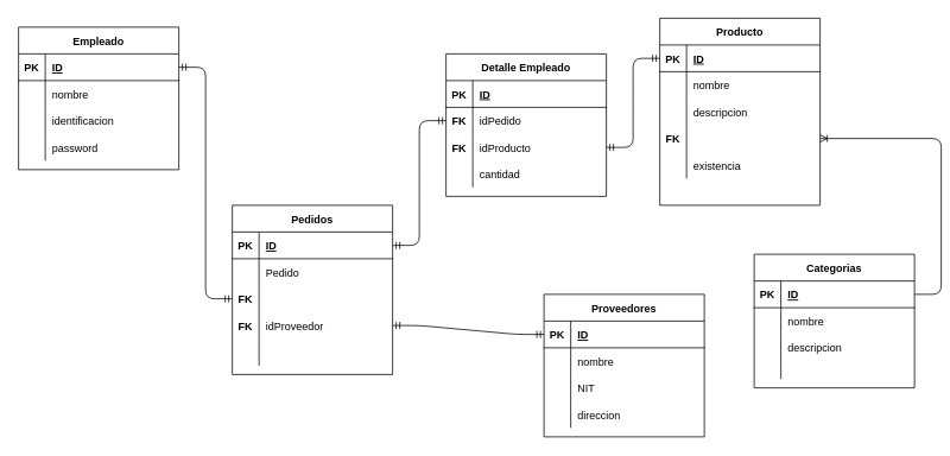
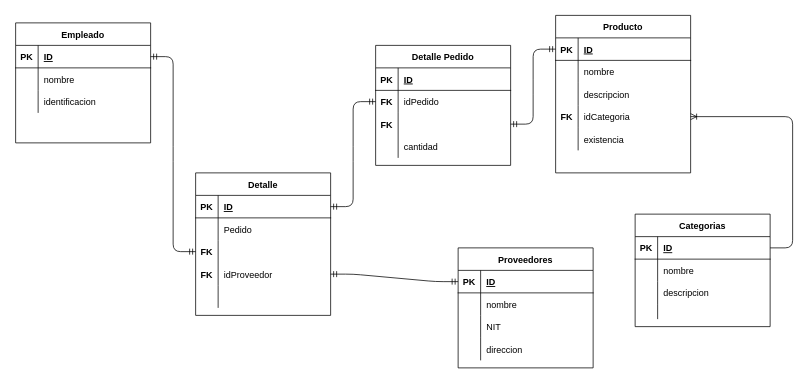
  <mxCell id="0" />
  <mxCell id="1" parent="0" />
  <mxCell id="2" value="Empleado" style="shape=table;startSize=30;container=1;collapsible=1;childLayout=tableLayout;fixedRows=1;rowLines=0;fontStyle=1;align=center;resizeLast=1;" parent="1" vertex="1"><mxGeometry x="20" y="30" width="180" height="160" as="geometry" /></mxCell>
  <mxCell id="3" value="" style="shape=partialRectangle;collapsible=0;dropTarget=0;pointerEvents=0;fillColor=none;top=0;left=0;bottom=1;right=0;points=[[0,0.5],[1,0.5]];portConstraint=eastwest;" parent="2" vertex="1"><mxGeometry y="30" width="180" height="30" as="geometry" /></mxCell>
  <mxCell id="4" value="PK" style="shape=partialRectangle;connectable=0;fillColor=none;top=0;left=0;bottom=0;right=0;fontStyle=1;overflow=hidden;" parent="3" vertex="1"><mxGeometry width="30" height="30" as="geometry" /></mxCell>
  <mxCell id="5" value="ID" style="shape=partialRectangle;connectable=0;fillColor=none;top=0;left=0;bottom=0;right=0;align=left;spacingLeft=6;fontStyle=5;overflow=hidden;" parent="3" vertex="1"><mxGeometry x="30" width="150" height="30" as="geometry" /></mxCell>
  <mxCell id="6" value="" style="shape=partialRectangle;collapsible=0;dropTarget=0;pointerEvents=0;fillColor=none;top=0;left=0;bottom=0;right=0;points=[[0,0.5],[1,0.5]];portConstraint=eastwest;" parent="2" vertex="1"><mxGeometry y="60" width="180" height="30" as="geometry" /></mxCell>
  <mxCell id="7" value="" style="shape=partialRectangle;connectable=0;fillColor=none;top=0;left=0;bottom=0;right=0;editable=1;overflow=hidden;" parent="6" vertex="1"><mxGeometry width="30" height="30" as="geometry" /></mxCell>
  <mxCell id="8" value="nombre" style="shape=partialRectangle;connectable=0;fillColor=none;top=0;left=0;bottom=0;right=0;align=left;spacingLeft=6;overflow=hidden;" parent="6" vertex="1"><mxGeometry x="30" width="150" height="30" as="geometry" /></mxCell>
  <mxCell id="9" value="" style="shape=partialRectangle;collapsible=0;dropTarget=0;pointerEvents=0;fillColor=none;top=0;left=0;bottom=0;right=0;points=[[0,0.5],[1,0.5]];portConstraint=eastwest;" parent="2" vertex="1"><mxGeometry y="90" width="180" height="30" as="geometry" /></mxCell>
  <mxCell id="10" value="" style="shape=partialRectangle;connectable=0;fillColor=none;top=0;left=0;bottom=0;right=0;editable=1;overflow=hidden;" parent="9" vertex="1"><mxGeometry width="30" height="30" as="geometry" /></mxCell>
  <mxCell id="11" value="identificacion" style="shape=partialRectangle;connectable=0;fillColor=none;top=0;left=0;bottom=0;right=0;align=left;spacingLeft=6;overflow=hidden;" parent="9" vertex="1"><mxGeometry x="30" width="150" height="30" as="geometry" /></mxCell>
  <mxCell id="12" value="" style="shape=partialRectangle;collapsible=0;dropTarget=0;pointerEvents=0;fillColor=none;top=0;left=0;bottom=0;right=0;points=[[0,0.5],[1,0.5]];portConstraint=eastwest;" parent="2" vertex="1"><mxGeometry y="120" width="180" height="30" as="geometry" /></mxCell>
  <mxCell id="13" value="" style="shape=partialRectangle;connectable=0;fillColor=none;top=0;left=0;bottom=0;right=0;editable=1;overflow=hidden;" parent="12" vertex="1"><mxGeometry width="30" height="30" as="geometry" /></mxCell>
- <mxCell id="14" value="password" style="shape=partialRectangle;connectable=0;fillColor=none;top=0;left=0;bottom=0;right=0;align=left;spacingLeft=6;overflow=hidden;" parent="12" vertex="1"><mxGeometry x="30" width="150" height="30" as="geometry" /></mxCell>
  <mxCell id="15" value="Producto" style="shape=table;startSize=30;container=1;collapsible=1;childLayout=tableLayout;fixedRows=1;rowLines=0;fontStyle=1;align=center;resizeLast=1;" parent="1" vertex="1"><mxGeometry x="740" y="20" width="180" height="210" as="geometry" /></mxCell>
  <mxCell id="16" value="" style="shape=partialRectangle;collapsible=0;dropTarget=0;pointerEvents=0;fillColor=none;top=0;left=0;bottom=1;right=0;points=[[0,0.5],[1,0.5]];portConstraint=eastwest;" parent="15" vertex="1"><mxGeometry y="30" width="180" height="30" as="geometry" /></mxCell>
  <mxCell id="17" value="PK" style="shape=partialRectangle;connectable=0;fillColor=none;top=0;left=0;bottom=0;right=0;fontStyle=1;overflow=hidden;" parent="16" vertex="1"><mxGeometry width="30" height="30" as="geometry" /></mxCell>
  <mxCell id="18" value="ID" style="shape=partialRectangle;connectable=0;fillColor=none;top=0;left=0;bottom=0;right=0;align=left;spacingLeft=6;fontStyle=5;overflow=hidden;" parent="16" vertex="1"><mxGeometry x="30" width="150" height="30" as="geometry" /></mxCell>
  <mxCell id="19" value="" style="shape=partialRectangle;collapsible=0;dropTarget=0;pointerEvents=0;fillColor=none;top=0;left=0;bottom=0;right=0;points=[[0,0.5],[1,0.5]];portConstraint=eastwest;" parent="15" vertex="1"><mxGeometry y="60" width="180" height="30" as="geometry" /></mxCell>
  <mxCell id="20" value="" style="shape=partialRectangle;connectable=0;fillColor=none;top=0;left=0;bottom=0;right=0;editable=1;overflow=hidden;" parent="19" vertex="1"><mxGeometry width="30" height="30" as="geometry" /></mxCell>
  <mxCell id="21" value="nombre" style="shape=partialRectangle;connectable=0;fillColor=none;top=0;left=0;bottom=0;right=0;align=left;spacingLeft=6;overflow=hidden;" parent="19" vertex="1"><mxGeometry x="30" width="150" height="30" as="geometry" /></mxCell>
  <mxCell id="22" value="" style="shape=partialRectangle;collapsible=0;dropTarget=0;pointerEvents=0;fillColor=none;top=0;left=0;bottom=0;right=0;points=[[0,0.5],[1,0.5]];portConstraint=eastwest;" parent="15" vertex="1"><mxGeometry y="90" width="180" height="30" as="geometry" /></mxCell>
  <mxCell id="23" value="" style="shape=partialRectangle;connectable=0;fillColor=none;top=0;left=0;bottom=0;right=0;editable=1;overflow=hidden;" parent="22" vertex="1"><mxGeometry width="30" height="30" as="geometry" /></mxCell>
  <mxCell id="24" value="descripcion" style="shape=partialRectangle;connectable=0;fillColor=none;top=0;left=0;bottom=0;right=0;align=left;spacingLeft=6;overflow=hidden;" parent="22" vertex="1"><mxGeometry x="30" width="150" height="30" as="geometry" /></mxCell>
  <mxCell id="25" value="" style="shape=partialRectangle;collapsible=0;dropTarget=0;pointerEvents=0;fillColor=none;top=0;left=0;bottom=0;right=0;points=[[0,0.5],[1,0.5]];portConstraint=eastwest;" parent="15" vertex="1"><mxGeometry y="120" width="180" height="30" as="geometry" /></mxCell>
  <mxCell id="26" value="FK" style="shape=partialRectangle;connectable=0;fillColor=none;top=0;left=0;bottom=0;right=0;editable=1;overflow=hidden;fontStyle=1" parent="25" vertex="1"><mxGeometry width="30" height="30" as="geometry" /></mxCell>
+ <mxCell id="27" value="idCategoria" style="shape=partialRectangle;connectable=0;fillColor=none;top=0;left=0;bottom=0;right=0;align=left;spacingLeft=6;overflow=hidden;" parent="25" vertex="1"><mxGeometry x="30" width="150" height="30" as="geometry" /></mxCell>
  <mxCell id="28" value="" style="shape=partialRectangle;collapsible=0;dropTarget=0;pointerEvents=0;fillColor=none;top=0;left=0;bottom=0;right=0;points=[[0,0.5],[1,0.5]];portConstraint=eastwest;" parent="15" vertex="1"><mxGeometry y="150" width="180" height="30" as="geometry" /></mxCell>
  <mxCell id="29" value="" style="shape=partialRectangle;connectable=0;fillColor=none;top=0;left=0;bottom=0;right=0;editable=1;overflow=hidden;" parent="28" vertex="1"><mxGeometry width="30" height="30" as="geometry" /></mxCell>
  <mxCell id="30" value="existencia" style="shape=partialRectangle;connectable=0;fillColor=none;top=0;left=0;bottom=0;right=0;align=left;spacingLeft=6;overflow=hidden;" parent="28" vertex="1"><mxGeometry x="30" width="150" height="30" as="geometry" /></mxCell>
  <mxCell id="31" value="Categorias" style="shape=table;startSize=30;container=1;collapsible=1;childLayout=tableLayout;fixedRows=1;rowLines=0;fontStyle=1;align=center;resizeLast=1;" parent="1" vertex="1"><mxGeometry x="846" y="285" width="180" height="150" as="geometry" /></mxCell>
  <mxCell id="32" value="" style="shape=partialRectangle;collapsible=0;dropTarget=0;pointerEvents=0;fillColor=none;top=0;left=0;bottom=1;right=0;points=[[0,0.5],[1,0.5]];portConstraint=eastwest;" parent="31" vertex="1"><mxGeometry y="30" width="180" height="30" as="geometry" /></mxCell>
  <mxCell id="33" value="PK" style="shape=partialRectangle;connectable=0;fillColor=none;top=0;left=0;bottom=0;right=0;fontStyle=1;overflow=hidden;" parent="32" vertex="1"><mxGeometry width="30" height="30" as="geometry" /></mxCell>
  <mxCell id="34" value="ID" style="shape=partialRectangle;connectable=0;fillColor=none;top=0;left=0;bottom=0;right=0;align=left;spacingLeft=6;fontStyle=5;overflow=hidden;" parent="32" vertex="1"><mxGeometry x="30" width="150" height="30" as="geometry" /></mxCell>
  <mxCell id="35" value="" style="shape=partialRectangle;collapsible=0;dropTarget=0;pointerEvents=0;fillColor=none;top=0;left=0;bottom=0;right=0;points=[[0,0.5],[1,0.5]];portConstraint=eastwest;" parent="31" vertex="1"><mxGeometry y="60" width="180" height="30" as="geometry" /></mxCell>
  <mxCell id="36" value="" style="shape=partialRectangle;connectable=0;fillColor=none;top=0;left=0;bottom=0;right=0;editable=1;overflow=hidden;" parent="35" vertex="1"><mxGeometry width="30" height="30" as="geometry" /></mxCell>
  <mxCell id="37" value="nombre" style="shape=partialRectangle;connectable=0;fillColor=none;top=0;left=0;bottom=0;right=0;align=left;spacingLeft=6;overflow=hidden;" parent="35" vertex="1"><mxGeometry x="30" width="150" height="30" as="geometry" /></mxCell>
  <mxCell id="38" value="" style="shape=partialRectangle;collapsible=0;dropTarget=0;pointerEvents=0;fillColor=none;top=0;left=0;bottom=0;right=0;points=[[0,0.5],[1,0.5]];portConstraint=eastwest;" parent="31" vertex="1"><mxGeometry y="90" width="180" height="30" as="geometry" /></mxCell>
  <mxCell id="39" value="" style="shape=partialRectangle;connectable=0;fillColor=none;top=0;left=0;bottom=0;right=0;editable=1;overflow=hidden;" parent="38" vertex="1"><mxGeometry width="30" height="30" as="geometry" /></mxCell>
  <mxCell id="40" value="descripcion" style="shape=partialRectangle;connectable=0;fillColor=none;top=0;left=0;bottom=0;right=0;align=left;spacingLeft=6;overflow=hidden;" parent="38" vertex="1"><mxGeometry x="30" width="150" height="30" as="geometry" /></mxCell>
  <mxCell id="41" value="" style="shape=partialRectangle;collapsible=0;dropTarget=0;pointerEvents=0;fillColor=none;top=0;left=0;bottom=0;right=0;points=[[0,0.5],[1,0.5]];portConstraint=eastwest;" parent="31" vertex="1"><mxGeometry y="120" width="180" height="20" as="geometry" /></mxCell>
  <mxCell id="42" value="" style="shape=partialRectangle;connectable=0;fillColor=none;top=0;left=0;bottom=0;right=0;editable=1;overflow=hidden;" parent="41" vertex="1"><mxGeometry width="30" height="20" as="geometry" /></mxCell>
  <mxCell id="43" value="" style="shape=partialRectangle;connectable=0;fillColor=none;top=0;left=0;bottom=0;right=0;align=left;spacingLeft=6;overflow=hidden;" parent="41" vertex="1"><mxGeometry x="30" width="150" height="20" as="geometry" /></mxCell>
  <mxCell id="44" value="" style="edgeStyle=entityRelationEdgeStyle;fontSize=12;html=1;endArrow=ERoneToMany;" parent="1" source="32" target="25" edge="1"><mxGeometry width="100" height="100" relative="1" as="geometry"><mxPoint x="696" y="405" as="sourcePoint" /><mxPoint x="796" y="305" as="targetPoint" /></mxGeometry></mxCell>
- <mxCell id="45" value="Pedidos" style="shape=table;startSize=30;container=1;collapsible=1;childLayout=tableLayout;fixedRows=1;rowLines=0;fontStyle=1;align=center;resizeLast=1;" parent="1" vertex="1"><mxGeometry x="260" y="230" width="180" height="190" as="geometry" /></mxCell>
+ <mxCell id="45" value="Detalle" style="shape=table;startSize=30;container=1;collapsible=1;childLayout=tableLayout;fixedRows=1;rowLines=0;fontStyle=1;align=center;resizeLast=1;" parent="1" vertex="1"><mxGeometry x="260" y="230" width="180" height="190" as="geometry" /></mxCell>
  <mxCell id="46" value="" style="shape=partialRectangle;collapsible=0;dropTarget=0;pointerEvents=0;fillColor=none;top=0;left=0;bottom=1;right=0;points=[[0,0.5],[1,0.5]];portConstraint=eastwest;" parent="45" vertex="1"><mxGeometry y="30" width="180" height="30" as="geometry" /></mxCell>
  <mxCell id="47" value="PK" style="shape=partialRectangle;connectable=0;fillColor=none;top=0;left=0;bottom=0;right=0;fontStyle=1;overflow=hidden;" parent="46" vertex="1"><mxGeometry width="30" height="30" as="geometry" /></mxCell>
  <mxCell id="48" value="ID" style="shape=partialRectangle;connectable=0;fillColor=none;top=0;left=0;bottom=0;right=0;align=left;spacingLeft=6;fontStyle=5;overflow=hidden;" parent="46" vertex="1"><mxGeometry x="30" width="150" height="30" as="geometry" /></mxCell>
  <mxCell id="49" value="" style="shape=partialRectangle;collapsible=0;dropTarget=0;pointerEvents=0;fillColor=none;top=0;left=0;bottom=0;right=0;points=[[0,0.5],[1,0.5]];portConstraint=eastwest;" parent="45" vertex="1"><mxGeometry y="60" width="180" height="30" as="geometry" /></mxCell>
  <mxCell id="50" value="" style="shape=partialRectangle;connectable=0;fillColor=none;top=0;left=0;bottom=0;right=0;editable=1;overflow=hidden;" parent="49" vertex="1"><mxGeometry width="30" height="30" as="geometry" /></mxCell>
  <mxCell id="51" value="Pedido" style="shape=partialRectangle;connectable=0;fillColor=none;top=0;left=0;bottom=0;right=0;align=left;spacingLeft=6;overflow=hidden;" parent="49" vertex="1"><mxGeometry x="30" width="150" height="30" as="geometry" /></mxCell>
  <mxCell id="52" value="" style="shape=partialRectangle;collapsible=0;dropTarget=0;pointerEvents=0;fillColor=none;top=0;left=0;bottom=0;right=0;points=[[0,0.5],[1,0.5]];portConstraint=eastwest;" parent="45" vertex="1"><mxGeometry y="90" width="180" height="30" as="geometry" /></mxCell>
  <mxCell id="53" value="FK" style="shape=partialRectangle;connectable=0;fillColor=none;top=0;left=0;bottom=0;right=0;editable=1;overflow=hidden;fontStyle=1" parent="52" vertex="1"><mxGeometry width="30" height="30" as="geometry" /></mxCell>
  <mxCell id="54" value="" style="shape=partialRectangle;collapsible=0;dropTarget=0;pointerEvents=0;fillColor=none;top=0;left=0;bottom=0;right=0;points=[[0,0.5],[1,0.5]];portConstraint=eastwest;" parent="45" vertex="1"><mxGeometry y="120" width="180" height="30" as="geometry" /></mxCell>
  <mxCell id="55" value="FK" style="shape=partialRectangle;connectable=0;fillColor=none;top=0;left=0;bottom=0;right=0;editable=1;overflow=hidden;fontStyle=1" parent="54" vertex="1"><mxGeometry width="30" height="30" as="geometry" /></mxCell>
  <mxCell id="56" value="idProveedor" style="shape=partialRectangle;connectable=0;fillColor=none;top=0;left=0;bottom=0;right=0;align=left;spacingLeft=6;overflow=hidden;" parent="54" vertex="1"><mxGeometry x="30" width="150" height="30" as="geometry" /></mxCell>
  <mxCell id="57" value="" style="shape=partialRectangle;collapsible=0;dropTarget=0;pointerEvents=0;fillColor=none;top=0;left=0;bottom=0;right=0;points=[[0,0.5],[1,0.5]];portConstraint=eastwest;" parent="45" vertex="1"><mxGeometry y="150" width="180" height="30" as="geometry" /></mxCell>
  <mxCell id="58" value="" style="shape=partialRectangle;connectable=0;fillColor=none;top=0;left=0;bottom=0;right=0;editable=1;overflow=hidden;fontStyle=1" parent="57" vertex="1"><mxGeometry width="30" height="30" as="geometry" /></mxCell>
  <mxCell id="59" value="" style="shape=partialRectangle;connectable=0;fillColor=none;top=0;left=0;bottom=0;right=0;align=left;spacingLeft=6;overflow=hidden;" parent="57" vertex="1"><mxGeometry x="30" width="150" height="30" as="geometry" /></mxCell>
  <mxCell id="60" value="Proveedores" style="shape=table;startSize=30;container=1;collapsible=1;childLayout=tableLayout;fixedRows=1;rowLines=0;fontStyle=1;align=center;resizeLast=1;" parent="1" vertex="1"><mxGeometry x="610" y="330" width="180" height="160" as="geometry" /></mxCell>
  <mxCell id="61" value="" style="shape=partialRectangle;collapsible=0;dropTarget=0;pointerEvents=0;fillColor=none;top=0;left=0;bottom=1;right=0;points=[[0,0.5],[1,0.5]];portConstraint=eastwest;" parent="60" vertex="1"><mxGeometry y="30" width="180" height="30" as="geometry" /></mxCell>
  <mxCell id="62" value="PK" style="shape=partialRectangle;connectable=0;fillColor=none;top=0;left=0;bottom=0;right=0;fontStyle=1;overflow=hidden;" parent="61" vertex="1"><mxGeometry width="30" height="30" as="geometry" /></mxCell>
  <mxCell id="63" value="ID" style="shape=partialRectangle;connectable=0;fillColor=none;top=0;left=0;bottom=0;right=0;align=left;spacingLeft=6;fontStyle=5;overflow=hidden;" parent="61" vertex="1"><mxGeometry x="30" width="150" height="30" as="geometry" /></mxCell>
  <mxCell id="64" value="" style="shape=partialRectangle;collapsible=0;dropTarget=0;pointerEvents=0;fillColor=none;top=0;left=0;bottom=0;right=0;points=[[0,0.5],[1,0.5]];portConstraint=eastwest;" parent="60" vertex="1"><mxGeometry y="60" width="180" height="30" as="geometry" /></mxCell>
  <mxCell id="65" value="" style="shape=partialRectangle;connectable=0;fillColor=none;top=0;left=0;bottom=0;right=0;editable=1;overflow=hidden;" parent="64" vertex="1"><mxGeometry width="30" height="30" as="geometry" /></mxCell>
  <mxCell id="66" value="nombre" style="shape=partialRectangle;connectable=0;fillColor=none;top=0;left=0;bottom=0;right=0;align=left;spacingLeft=6;overflow=hidden;" parent="64" vertex="1"><mxGeometry x="30" width="150" height="30" as="geometry" /></mxCell>
  <mxCell id="67" value="" style="shape=partialRectangle;collapsible=0;dropTarget=0;pointerEvents=0;fillColor=none;top=0;left=0;bottom=0;right=0;points=[[0,0.5],[1,0.5]];portConstraint=eastwest;" parent="60" vertex="1"><mxGeometry y="90" width="180" height="30" as="geometry" /></mxCell>
  <mxCell id="68" value="" style="shape=partialRectangle;connectable=0;fillColor=none;top=0;left=0;bottom=0;right=0;editable=1;overflow=hidden;" parent="67" vertex="1"><mxGeometry width="30" height="30" as="geometry" /></mxCell>
  <mxCell id="69" value="NIT" style="shape=partialRectangle;connectable=0;fillColor=none;top=0;left=0;bottom=0;right=0;align=left;spacingLeft=6;overflow=hidden;" parent="67" vertex="1"><mxGeometry x="30" width="150" height="30" as="geometry" /></mxCell>
  <mxCell id="70" value="" style="shape=partialRectangle;collapsible=0;dropTarget=0;pointerEvents=0;fillColor=none;top=0;left=0;bottom=0;right=0;points=[[0,0.5],[1,0.5]];portConstraint=eastwest;" parent="60" vertex="1"><mxGeometry y="120" width="180" height="30" as="geometry" /></mxCell>
  <mxCell id="71" value="" style="shape=partialRectangle;connectable=0;fillColor=none;top=0;left=0;bottom=0;right=0;editable=1;overflow=hidden;" parent="70" vertex="1"><mxGeometry width="30" height="30" as="geometry" /></mxCell>
  <mxCell id="72" value="direccion" style="shape=partialRectangle;connectable=0;fillColor=none;top=0;left=0;bottom=0;right=0;align=left;spacingLeft=6;overflow=hidden;" parent="70" vertex="1"><mxGeometry x="30" width="150" height="30" as="geometry" /></mxCell>
- <mxCell id="73" value="Detalle Empleado" style="shape=table;startSize=30;container=1;collapsible=1;childLayout=tableLayout;fixedRows=1;rowLines=0;fontStyle=1;align=center;resizeLast=1;" parent="1" vertex="1"><mxGeometry x="500" y="60" width="180" height="160" as="geometry" /></mxCell>
+ <mxCell id="73" value="Detalle Pedido" style="shape=table;startSize=30;container=1;collapsible=1;childLayout=tableLayout;fixedRows=1;rowLines=0;fontStyle=1;align=center;resizeLast=1;" parent="1" vertex="1"><mxGeometry x="500" y="60" width="180" height="160" as="geometry" /></mxCell>
  <mxCell id="74" value="" style="shape=partialRectangle;collapsible=0;dropTarget=0;pointerEvents=0;fillColor=none;top=0;left=0;bottom=1;right=0;points=[[0,0.5],[1,0.5]];portConstraint=eastwest;" parent="73" vertex="1"><mxGeometry y="30" width="180" height="30" as="geometry" /></mxCell>
  <mxCell id="75" value="PK" style="shape=partialRectangle;connectable=0;fillColor=none;top=0;left=0;bottom=0;right=0;fontStyle=1;overflow=hidden;" parent="74" vertex="1"><mxGeometry width="30" height="30" as="geometry" /></mxCell>
  <mxCell id="76" value="ID" style="shape=partialRectangle;connectable=0;fillColor=none;top=0;left=0;bottom=0;right=0;align=left;spacingLeft=6;fontStyle=5;overflow=hidden;" parent="74" vertex="1"><mxGeometry x="30" width="150" height="30" as="geometry" /></mxCell>
  <mxCell id="77" value="" style="shape=partialRectangle;collapsible=0;dropTarget=0;pointerEvents=0;fillColor=none;top=0;left=0;bottom=0;right=0;points=[[0,0.5],[1,0.5]];portConstraint=eastwest;" parent="73" vertex="1"><mxGeometry y="60" width="180" height="30" as="geometry" /></mxCell>
  <mxCell id="78" value="FK" style="shape=partialRectangle;connectable=0;fillColor=none;top=0;left=0;bottom=0;right=0;editable=1;overflow=hidden;fontStyle=1" parent="77" vertex="1"><mxGeometry width="30" height="30" as="geometry" /></mxCell>
  <mxCell id="79" value="idPedido" style="shape=partialRectangle;connectable=0;fillColor=none;top=0;left=0;bottom=0;right=0;align=left;spacingLeft=6;overflow=hidden;" parent="77" vertex="1"><mxGeometry x="30" width="150" height="30" as="geometry" /></mxCell>
  <mxCell id="80" value="" style="shape=partialRectangle;collapsible=0;dropTarget=0;pointerEvents=0;fillColor=none;top=0;left=0;bottom=0;right=0;points=[[0,0.5],[1,0.5]];portConstraint=eastwest;" parent="73" vertex="1"><mxGeometry y="90" width="180" height="30" as="geometry" /></mxCell>
  <mxCell id="81" value="FK" style="shape=partialRectangle;connectable=0;fillColor=none;top=0;left=0;bottom=0;right=0;editable=1;overflow=hidden;fontStyle=1" parent="80" vertex="1"><mxGeometry width="30" height="30" as="geometry" /></mxCell>
- <mxCell id="82" value="idProducto" style="shape=partialRectangle;connectable=0;fillColor=none;top=0;left=0;bottom=0;right=0;align=left;spacingLeft=6;overflow=hidden;" parent="80" vertex="1"><mxGeometry x="30" width="150" height="30" as="geometry" /></mxCell>
  <mxCell id="83" value="" style="shape=partialRectangle;collapsible=0;dropTarget=0;pointerEvents=0;fillColor=none;top=0;left=0;bottom=0;right=0;points=[[0,0.5],[1,0.5]];portConstraint=eastwest;" parent="73" vertex="1"><mxGeometry y="120" width="180" height="30" as="geometry" /></mxCell>
  <mxCell id="84" value="" style="shape=partialRectangle;connectable=0;fillColor=none;top=0;left=0;bottom=0;right=0;editable=1;overflow=hidden;" parent="83" vertex="1"><mxGeometry width="30" height="30" as="geometry" /></mxCell>
  <mxCell id="85" value="cantidad" style="shape=partialRectangle;connectable=0;fillColor=none;top=0;left=0;bottom=0;right=0;align=left;spacingLeft=6;overflow=hidden;" parent="83" vertex="1"><mxGeometry x="30" width="150" height="30" as="geometry" /></mxCell>
  <mxCell id="86" value="" style="edgeStyle=entityRelationEdgeStyle;fontSize=12;html=1;endArrow=ERmandOne;startArrow=ERmandOne;entryX=0;entryY=0.5;entryDx=0;entryDy=0;" parent="1" source="3" target="52" edge="1"><mxGeometry width="100" height="100" relative="1" as="geometry"><mxPoint x="290" y="460" as="sourcePoint" /><mxPoint x="390" y="360" as="targetPoint" /></mxGeometry></mxCell>
  <mxCell id="87" value="" style="edgeStyle=entityRelationEdgeStyle;fontSize=12;html=1;endArrow=ERmandOne;startArrow=ERmandOne;entryX=0;entryY=0.5;entryDx=0;entryDy=0;" parent="1" source="80" target="16" edge="1"><mxGeometry width="100" height="100" relative="1" as="geometry"><mxPoint x="654" y="165" as="sourcePoint" /><mxPoint x="716" y="225" as="targetPoint" /></mxGeometry></mxCell>
  <mxCell id="88" value="" style="edgeStyle=entityRelationEdgeStyle;fontSize=12;html=1;endArrow=ERmandOne;startArrow=ERmandOne;" parent="1" source="54" target="61" edge="1"><mxGeometry width="100" height="100" relative="1" as="geometry"><mxPoint x="630" y="515" as="sourcePoint" /><mxPoint x="540" y="400" as="targetPoint" /></mxGeometry></mxCell>
  <mxCell id="89" value="" style="edgeStyle=entityRelationEdgeStyle;fontSize=12;html=1;endArrow=ERmandOne;startArrow=ERmandOne;entryX=0;entryY=0.5;entryDx=0;entryDy=0;exitX=1;exitY=0.5;exitDx=0;exitDy=0;" parent="1" source="46" target="77" edge="1"><mxGeometry width="100" height="100" relative="1" as="geometry"><mxPoint x="290" y="370" as="sourcePoint" /><mxPoint x="390" y="270" as="targetPoint" /></mxGeometry></mxCell>
